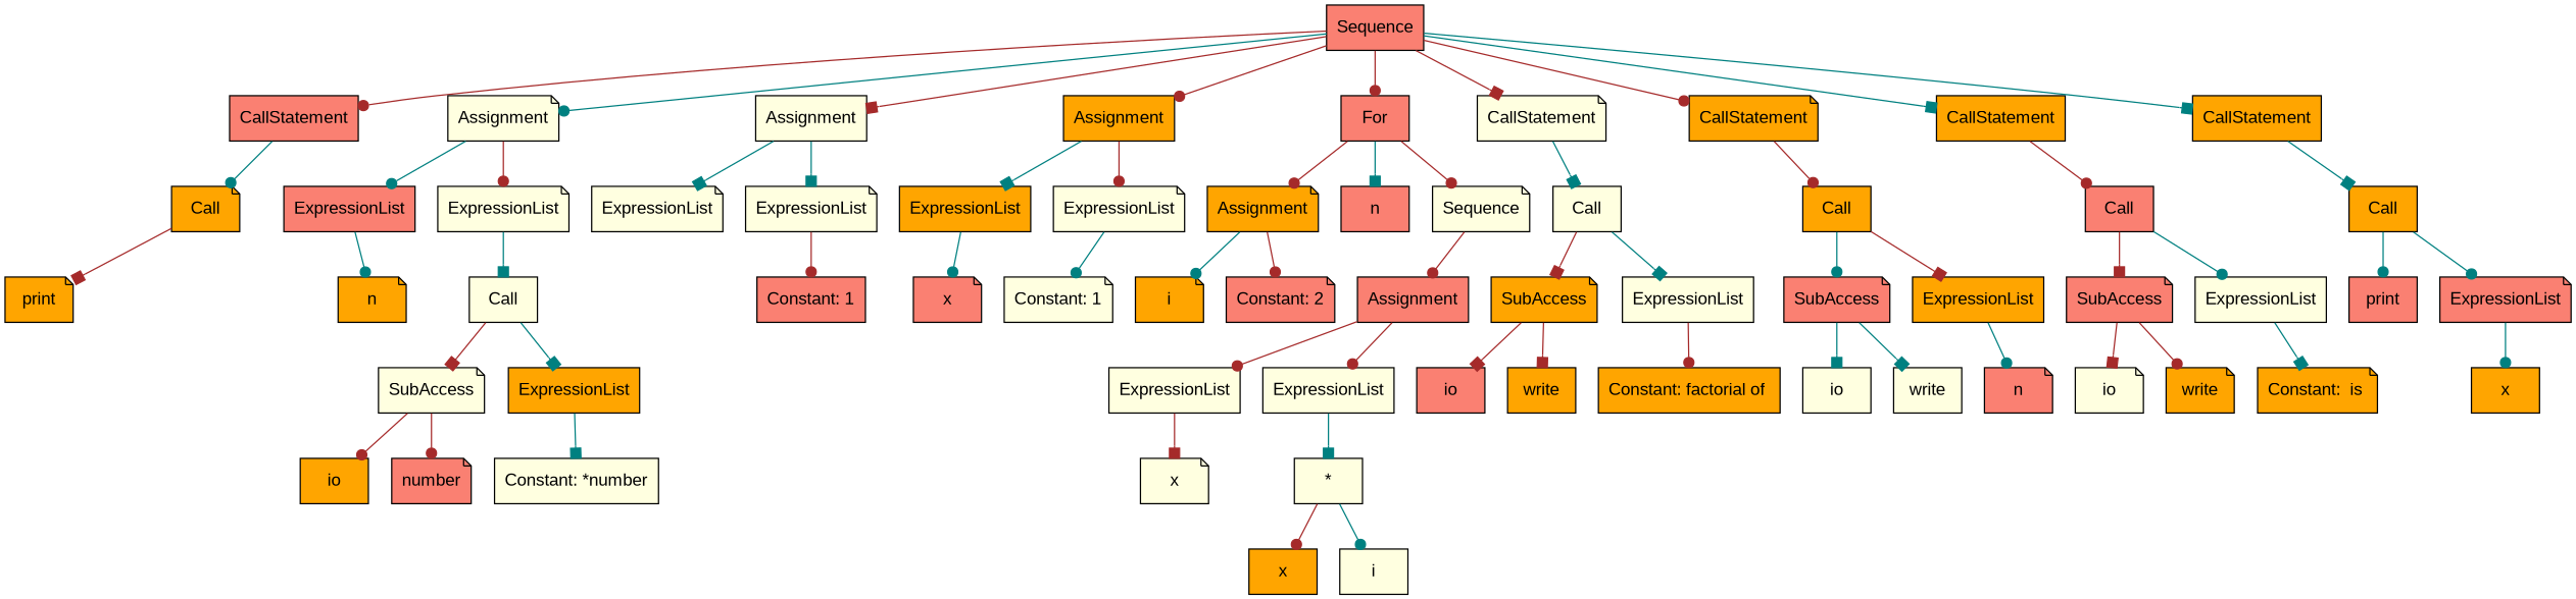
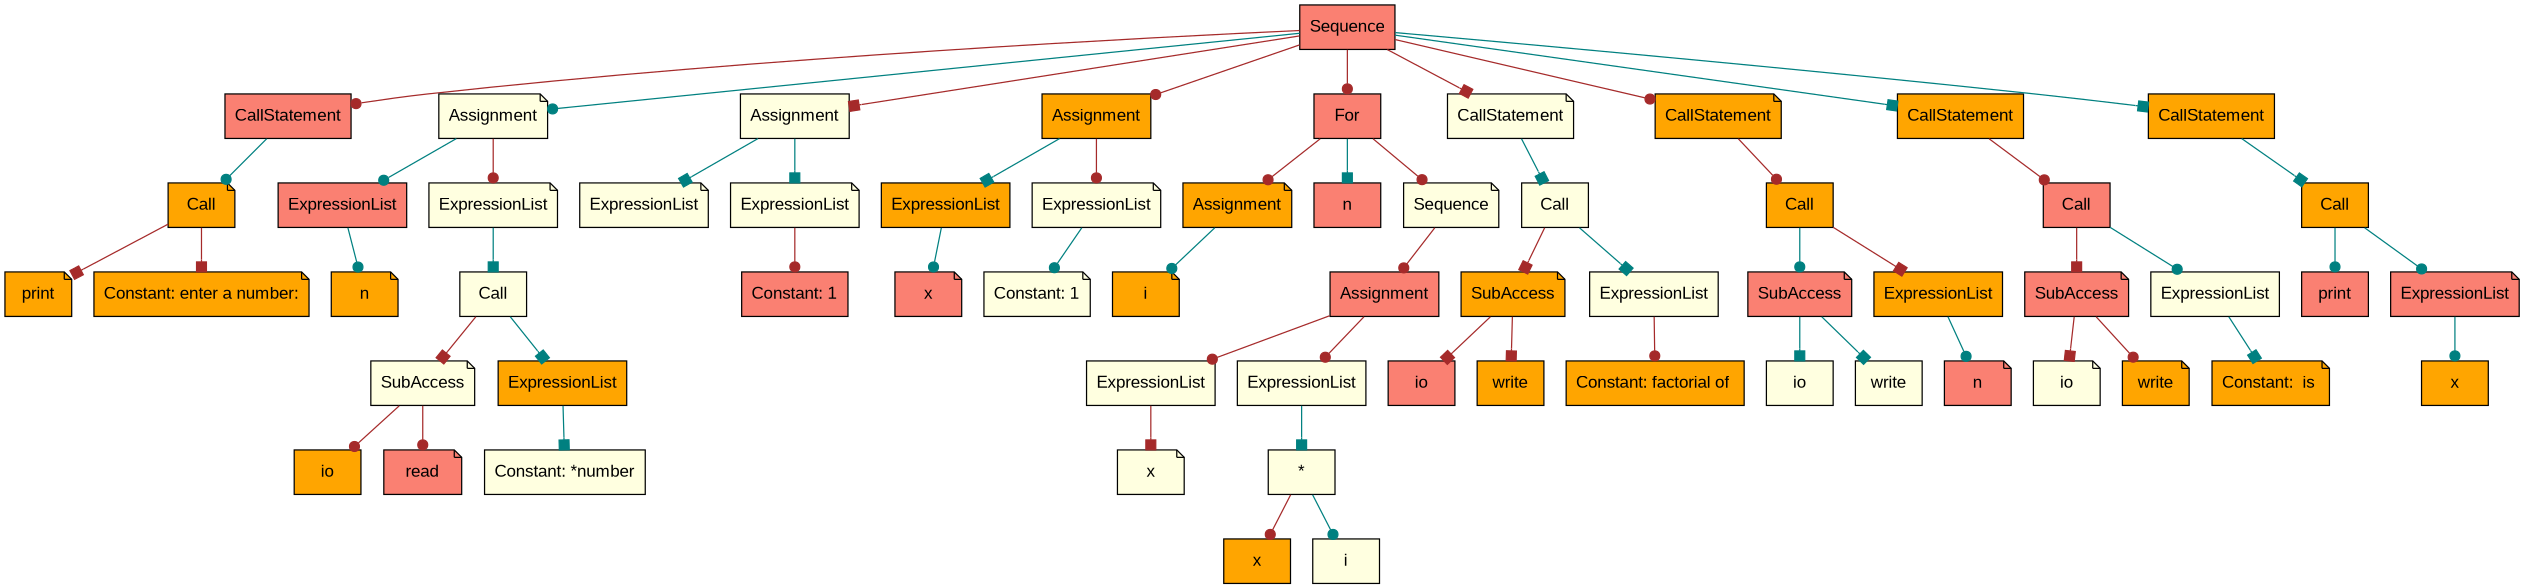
  digraph {
    fontname="Liberation Sans"
    node [fillcolor=lightyellow fontname="Liberation Sans" shape=box style=filled]
    edge [arrowhead=dot color=brown fontname="Liberation Sans"]
    n1 [fillcolor=salmon label=Sequence]
    n2 [fillcolor=salmon label=CallStatement]
    n3 [label=Assignment shape=note]
    n4 [label=Assignment]
    n5 [fillcolor=orange label=Assignment]
    n6 [fillcolor=salmon label=For]
    n7 [label=CallStatement shape=note]
    n8 [fillcolor=orange label=CallStatement shape=note]
    n9 [fillcolor=orange label=CallStatement]
    n10 [fillcolor=orange label=CallStatement]
    n11 [fillcolor=orange label=Call shape=note]
    n12 [fillcolor=salmon label=ExpressionList]
    n13 [label=ExpressionList shape=note]
    n14 [label=ExpressionList shape=note]
    n15 [label=ExpressionList shape=note]
    n16 [fillcolor=orange label=ExpressionList]
    n17 [label=ExpressionList shape=note]
    n18 [fillcolor=orange label=Assignment shape=note]
    n19 [fillcolor=salmon label=n]
    n20 [label=Sequence shape=note]
    n21 [label=Call]
    n22 [fillcolor=orange label=Call]
    n23 [fillcolor=salmon label=Call]
    n24 [fillcolor=orange label=Call]
    n25 [fillcolor=orange label=print shape=note]
+   n26 [fillcolor=orange label="Constant: enter a number:" shape=note]
    n27 [fillcolor=orange label=n shape=note]
    n28 [label=Call]
    n29 [label=SubAccess shape=note]
    n30 [fillcolor=orange label=ExpressionList]
    n31 [fillcolor=orange label=io]
-   n32 [fillcolor=salmon label=number shape=note]
+   n32 [fillcolor=salmon label=read shape=note]
    n33 [label="Constant: *number"]
    n34 [fillcolor=salmon label="Constant: 1"]
    n35 [fillcolor=salmon label=x shape=note]
    n36 [label="Constant: 1" shape=note]
    n37 [fillcolor=orange label=i shape=note]
-   n38 [fillcolor=salmon label="Constant: 2" shape=note]
    n39 [fillcolor=salmon label=Assignment]
    n40 [label=ExpressionList]
    n41 [label=ExpressionList]
    n42 [label=x shape=note]
    n43 [label="*"]
    n44 [fillcolor=orange label=x]
    n45 [label=i]
    n46 [fillcolor=orange label=SubAccess shape=note]
    n47 [label=ExpressionList]
    n48 [fillcolor=salmon label=io]
    n49 [fillcolor=orange label=write]
    n50 [fillcolor=orange label="Constant: factorial of "]
    n51 [fillcolor=salmon label=SubAccess shape=note]
    n52 [fillcolor=orange label=ExpressionList]
    n53 [label=io]
    n54 [label=write]
    n55 [fillcolor=salmon label=n shape=note]
    n56 [fillcolor=salmon label=SubAccess shape=note]
    n57 [label=ExpressionList]
    n58 [label=io shape=note]
    n59 [fillcolor=orange label=write shape=note]
    n60 [fillcolor=orange label="Constant:  is " shape=note]
    n61 [fillcolor=salmon label=print]
    n62 [fillcolor=salmon label=ExpressionList shape=note]
    n63 [fillcolor=orange label=x]
    n1 -> n2
    n1 -> n3 [color=teal]
    n1 -> n4 [arrowhead=box]
    n1 -> n5
    n1 -> n6
    n1 -> n7 [arrowhead=box]
    n1 -> n8
    n1 -> n9 [arrowhead=box color=teal]
    n1 -> n10 [arrowhead=box color=teal]
    n2 -> n11 [color=teal]
    n3 -> n12 [color=teal]
    n3 -> n13
    n4 -> n14 [arrowhead=box color=teal]
    n4 -> n15 [arrowhead=box color=teal]
    n5 -> n16 [arrowhead=box color=teal]
    n5 -> n17
    n6 -> n18
    n6 -> n19 [arrowhead=box color=teal]
    n6 -> n20
    n7 -> n21 [arrowhead=box color=teal]
    n8 -> n22
    n9 -> n23
    n10 -> n24 [arrowhead=box color=teal]
    n11 -> n25 [arrowhead=box]
+   n11 -> n26 [arrowhead=box]
    n12 -> n27 [color=teal]
    n13 -> n28 [arrowhead=box color=teal]
    n15 -> n34
    n16 -> n35 [color=teal]
    n17 -> n36 [color=teal]
    n18 -> n37 [color=teal]
-   n18 -> n38
    n20 -> n39
    n21 -> n46 [arrowhead=box]
    n21 -> n47 [arrowhead=box color=teal]
    n22 -> n51 [color=teal]
    n22 -> n52 [arrowhead=box]
    n23 -> n56 [arrowhead=box]
    n23 -> n57 [color=teal]
    n24 -> n61 [color=teal]
    n24 -> n62 [color=teal]
    n28 -> n29 [arrowhead=box]
    n28 -> n30 [arrowhead=box color=teal]
    n29 -> n31
    n29 -> n32
    n30 -> n33 [arrowhead=box color=teal]
    n39 -> n40
    n39 -> n41
    n40 -> n42 [arrowhead=box]
    n41 -> n43 [arrowhead=box color=teal]
    n43 -> n44
    n43 -> n45 [color=teal]
    n46 -> n48 [arrowhead=box]
    n46 -> n49 [arrowhead=box]
    n47 -> n50
    n51 -> n53 [arrowhead=box color=teal]
    n51 -> n54 [arrowhead=box color=teal]
    n52 -> n55 [color=teal]
    n56 -> n58 [arrowhead=box]
    n56 -> n59
    n57 -> n60 [arrowhead=box color=teal]
    n62 -> n63 [color=teal]
  }
